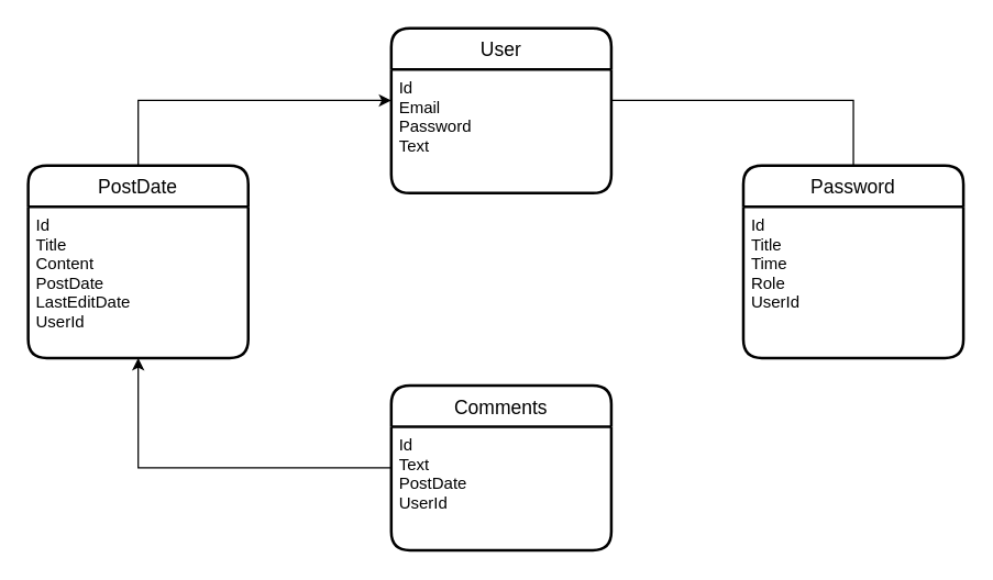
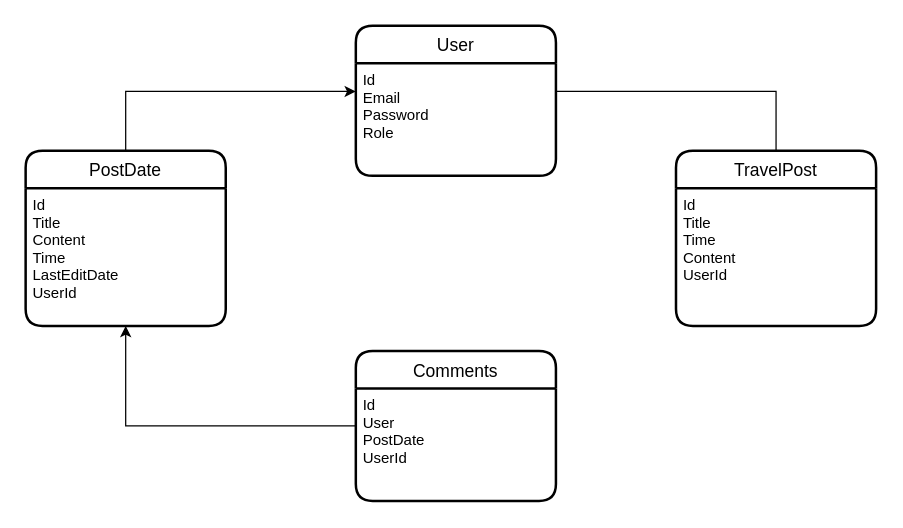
  <mxCell id="0" />
  <mxCell id="1" parent="0" />
  <mxCell id="2" value="User" style="swimlane;childLayout=stackLayout;horizontal=1;startSize=30;horizontalStack=0;rounded=1;fontSize=14;fontStyle=0;strokeWidth=2;resizeParent=0;resizeLast=1;shadow=0;dashed=0;align=center;" vertex="1" parent="1"><mxGeometry x="284" y="20" width="160" height="120" as="geometry" /></mxCell>
- <mxCell id="3" value="Id&#10;Email&#10;Password&#10;Text" style="align=left;strokeColor=none;fillColor=none;spacingLeft=4;fontSize=12;verticalAlign=top;resizable=0;rotatable=0;part=1;" vertex="1" parent="2"><mxGeometry y="30" width="160" height="90" as="geometry" /></mxCell>
+ <mxCell id="3" value="Id&#10;Email&#10;Password&#10;Role" style="align=left;strokeColor=none;fillColor=none;spacingLeft=4;fontSize=12;verticalAlign=top;resizable=0;rotatable=0;part=1;" vertex="1" parent="2"><mxGeometry y="30" width="160" height="90" as="geometry" /></mxCell>
  <mxCell id="4" style="edgeStyle=orthogonalEdgeStyle;rounded=0;orthogonalLoop=1;jettySize=auto;html=1;exitX=0.5;exitY=0;exitDx=0;exitDy=0;entryX=0;entryY=0.25;entryDx=0;entryDy=0;" edge="1" parent="1" source="5" target="3"><mxGeometry relative="1" as="geometry" /></mxCell>
  <mxCell id="5" value="PostDate" style="swimlane;childLayout=stackLayout;horizontal=1;startSize=30;horizontalStack=0;rounded=1;fontSize=14;fontStyle=0;strokeWidth=2;resizeParent=0;resizeLast=1;shadow=0;dashed=0;align=center;" vertex="1" parent="1"><mxGeometry x="20" y="120" width="160" height="140" as="geometry" /></mxCell>
- <mxCell id="6" value="Id&#10;Title&#10;Content&#10;PostDate&#10;LastEditDate&#10;UserId" style="align=left;strokeColor=none;fillColor=none;spacingLeft=4;fontSize=12;verticalAlign=top;resizable=0;rotatable=0;part=1;" vertex="1" parent="5"><mxGeometry y="30" width="160" height="110" as="geometry" /></mxCell>
+ <mxCell id="6" value="Id&#10;Title&#10;Content&#10;Time&#10;LastEditDate&#10;UserId" style="align=left;strokeColor=none;fillColor=none;spacingLeft=4;fontSize=12;verticalAlign=top;resizable=0;rotatable=0;part=1;" vertex="1" parent="5"><mxGeometry y="30" width="160" height="110" as="geometry" /></mxCell>
  <mxCell id="7" style="edgeStyle=orthogonalEdgeStyle;rounded=0;orthogonalLoop=1;jettySize=auto;html=1;exitX=0.5;exitY=0;exitDx=0;exitDy=0;entryX=1;entryY=0.25;entryDx=0;entryDy=0;endArrow=none;" edge="1" parent="1" source="11" target="3"><mxGeometry relative="1" as="geometry" /></mxCell>
  <mxCell id="8" style="edgeStyle=orthogonalEdgeStyle;rounded=0;orthogonalLoop=1;jettySize=auto;html=1;exitX=0;exitY=0.5;exitDx=0;exitDy=0;entryX=0.5;entryY=1;entryDx=0;entryDy=0;" edge="1" parent="1" source="9" target="6"><mxGeometry relative="1" as="geometry" /></mxCell>
  <mxCell id="9" value="Comments" style="swimlane;childLayout=stackLayout;horizontal=1;startSize=30;horizontalStack=0;rounded=1;fontSize=14;fontStyle=0;strokeWidth=2;resizeParent=0;resizeLast=1;shadow=0;dashed=0;align=center;" vertex="1" parent="1"><mxGeometry x="284" y="280" width="160" height="120" as="geometry"><mxRectangle x="334" y="310" width="100" height="30" as="alternateBounds" /></mxGeometry></mxCell>
- <mxCell id="10" value="Id&#10;Text&#10;PostDate&#10;UserId" style="align=left;strokeColor=none;fillColor=none;spacingLeft=4;fontSize=12;verticalAlign=top;resizable=0;rotatable=0;part=1;" vertex="1" parent="9"><mxGeometry y="30" width="160" height="90" as="geometry" /></mxCell>
- <mxCell id="11" value="Password" style="swimlane;childLayout=stackLayout;horizontal=1;startSize=30;horizontalStack=0;rounded=1;fontSize=14;fontStyle=0;strokeWidth=2;resizeParent=0;resizeLast=1;shadow=0;dashed=0;align=center;glass=0;swimlaneFillColor=none;fillColor=none;" vertex="1" parent="1"><mxGeometry x="540" y="120" width="160" height="140" as="geometry" /></mxCell>
- <mxCell id="12" value="Id&#10;Title&#10;Time&#10;Role&#10;UserId" style="align=left;strokeColor=none;fillColor=none;spacingLeft=4;fontSize=12;verticalAlign=top;resizable=0;rotatable=0;part=1;" vertex="1" parent="11"><mxGeometry y="30" width="160" height="110" as="geometry" /></mxCell>
+ <mxCell id="10" value="Id&#10;User&#10;PostDate&#10;UserId" style="align=left;strokeColor=none;fillColor=none;spacingLeft=4;fontSize=12;verticalAlign=top;resizable=0;rotatable=0;part=1;" vertex="1" parent="9"><mxGeometry y="30" width="160" height="90" as="geometry" /></mxCell>
+ <mxCell id="11" value="TravelPost" style="swimlane;childLayout=stackLayout;horizontal=1;startSize=30;horizontalStack=0;rounded=1;fontSize=14;fontStyle=0;strokeWidth=2;resizeParent=0;resizeLast=1;shadow=0;dashed=0;align=center;glass=0;swimlaneFillColor=none;fillColor=none;" vertex="1" parent="1"><mxGeometry x="540" y="120" width="160" height="140" as="geometry" /></mxCell>
+ <mxCell id="12" value="Id&#10;Title&#10;Time&#10;Content&#10;UserId" style="align=left;strokeColor=none;fillColor=none;spacingLeft=4;fontSize=12;verticalAlign=top;resizable=0;rotatable=0;part=1;" vertex="1" parent="11"><mxGeometry y="30" width="160" height="110" as="geometry" /></mxCell>
